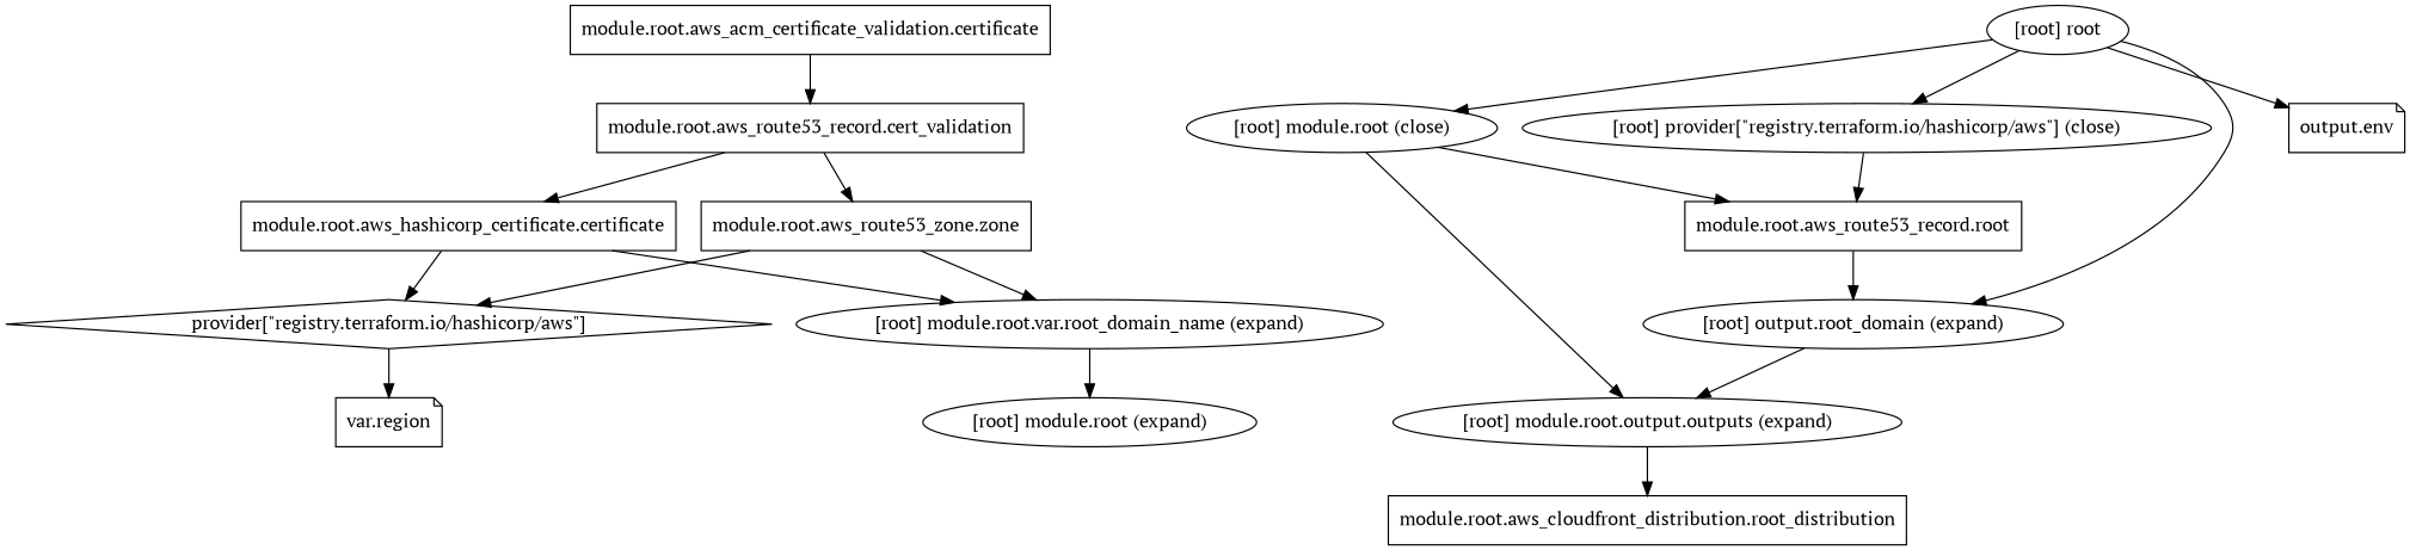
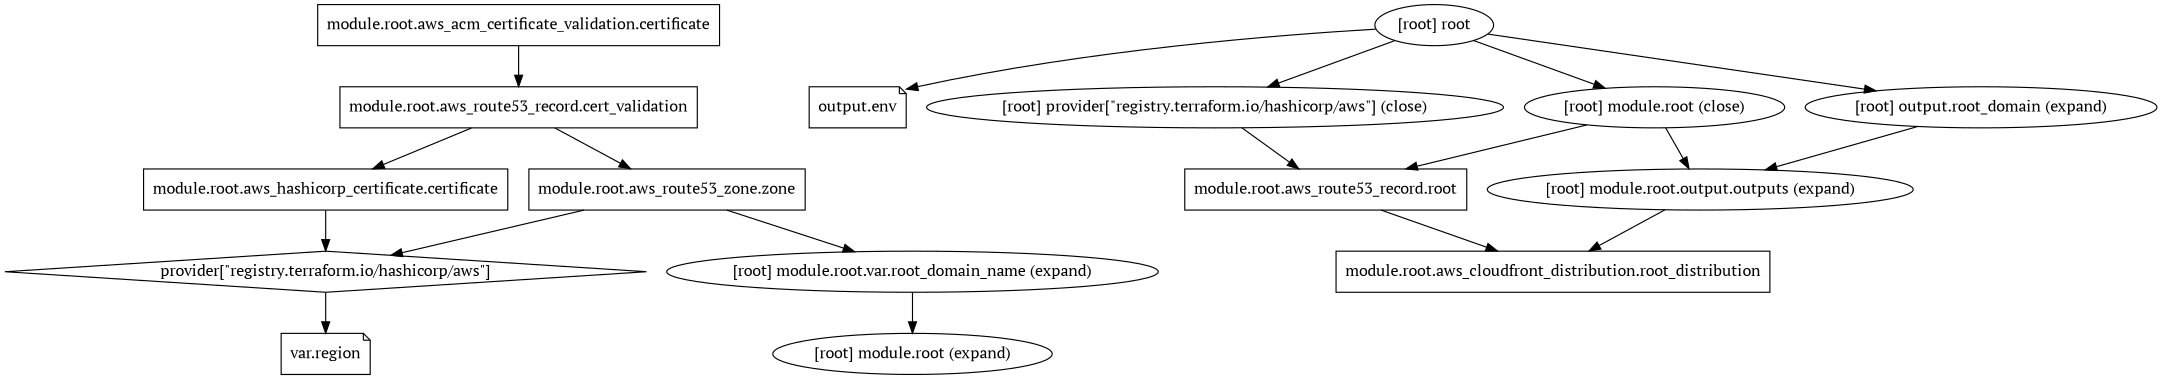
  digraph {
    compound=true
    fontname="PT Serif"
    newrank=true
    node [fontname="PT Serif"]
    edge [fontname="PT Serif"]
    n1 [label="module.root.aws_hashicorp_certificate.certificate" shape=box]
    n2 [label="provider[\"registry.terraform.io/hashicorp/aws\"]" shape=diamond]
    "[root] module.root.var.root_domain_name (expand)"
    n4 [label="module.root.aws_acm_certificate_validation.certificate" shape=box]
    n5 [label="module.root.aws_route53_record.cert_validation" shape=box]
    n6 [label="module.root.aws_cloudfront_distribution.root_distribution" shape=box]
    n7 [label="module.root.aws_route53_zone.zone" shape=box]
    n8 [label="module.root.aws_route53_record.root" shape=box]
    n9 [label="var.region" shape=note]
    n10 [label="output.env" shape=note]
    "[root] module.root (close)"
    "[root] module.root.output.outputs (expand)"
    "[root] module.root (expand)"
    "[root] output.root_domain (expand)"
    "[root] provider[\"registry.terraform.io/hashicorp/aws\"] (close)"
    "[root] root"
    subgraph sub_1 {
      n1
      n2
      "[root] module.root.var.root_domain_name (expand)"
      n4
      n5
      n6
      n7
      n8
      n9
      n10
      "[root] module.root (close)"
      "[root] module.root.output.outputs (expand)"
      "[root] module.root (expand)"
      "[root] output.root_domain (expand)"
      "[root] provider[\"registry.terraform.io/hashicorp/aws\"] (close)"
      "[root] root"
    }
    n1 -> n2
-   n1 -> "[root] module.root.var.root_domain_name (expand)"
    n2 -> n9
    "[root] module.root.var.root_domain_name (expand)" -> "[root] module.root (expand)"
    n4 -> n5
    n5 -> n1
    n5 -> n7
    n7 -> n2
    n7 -> "[root] module.root.var.root_domain_name (expand)"
-   n8 -> "[root] output.root_domain (expand)"
+   n8 -> n6
    "[root] module.root (close)" -> n8
    "[root] module.root (close)" -> "[root] module.root.output.outputs (expand)"
    "[root] module.root.output.outputs (expand)" -> n6
    "[root] output.root_domain (expand)" -> "[root] module.root.output.outputs (expand)"
    "[root] provider[\"registry.terraform.io/hashicorp/aws\"] (close)" -> n8
    "[root] root" -> n10
    "[root] root" -> "[root] module.root (close)"
    "[root] root" -> "[root] output.root_domain (expand)"
    "[root] root" -> "[root] provider[\"registry.terraform.io/hashicorp/aws\"] (close)"
  }
